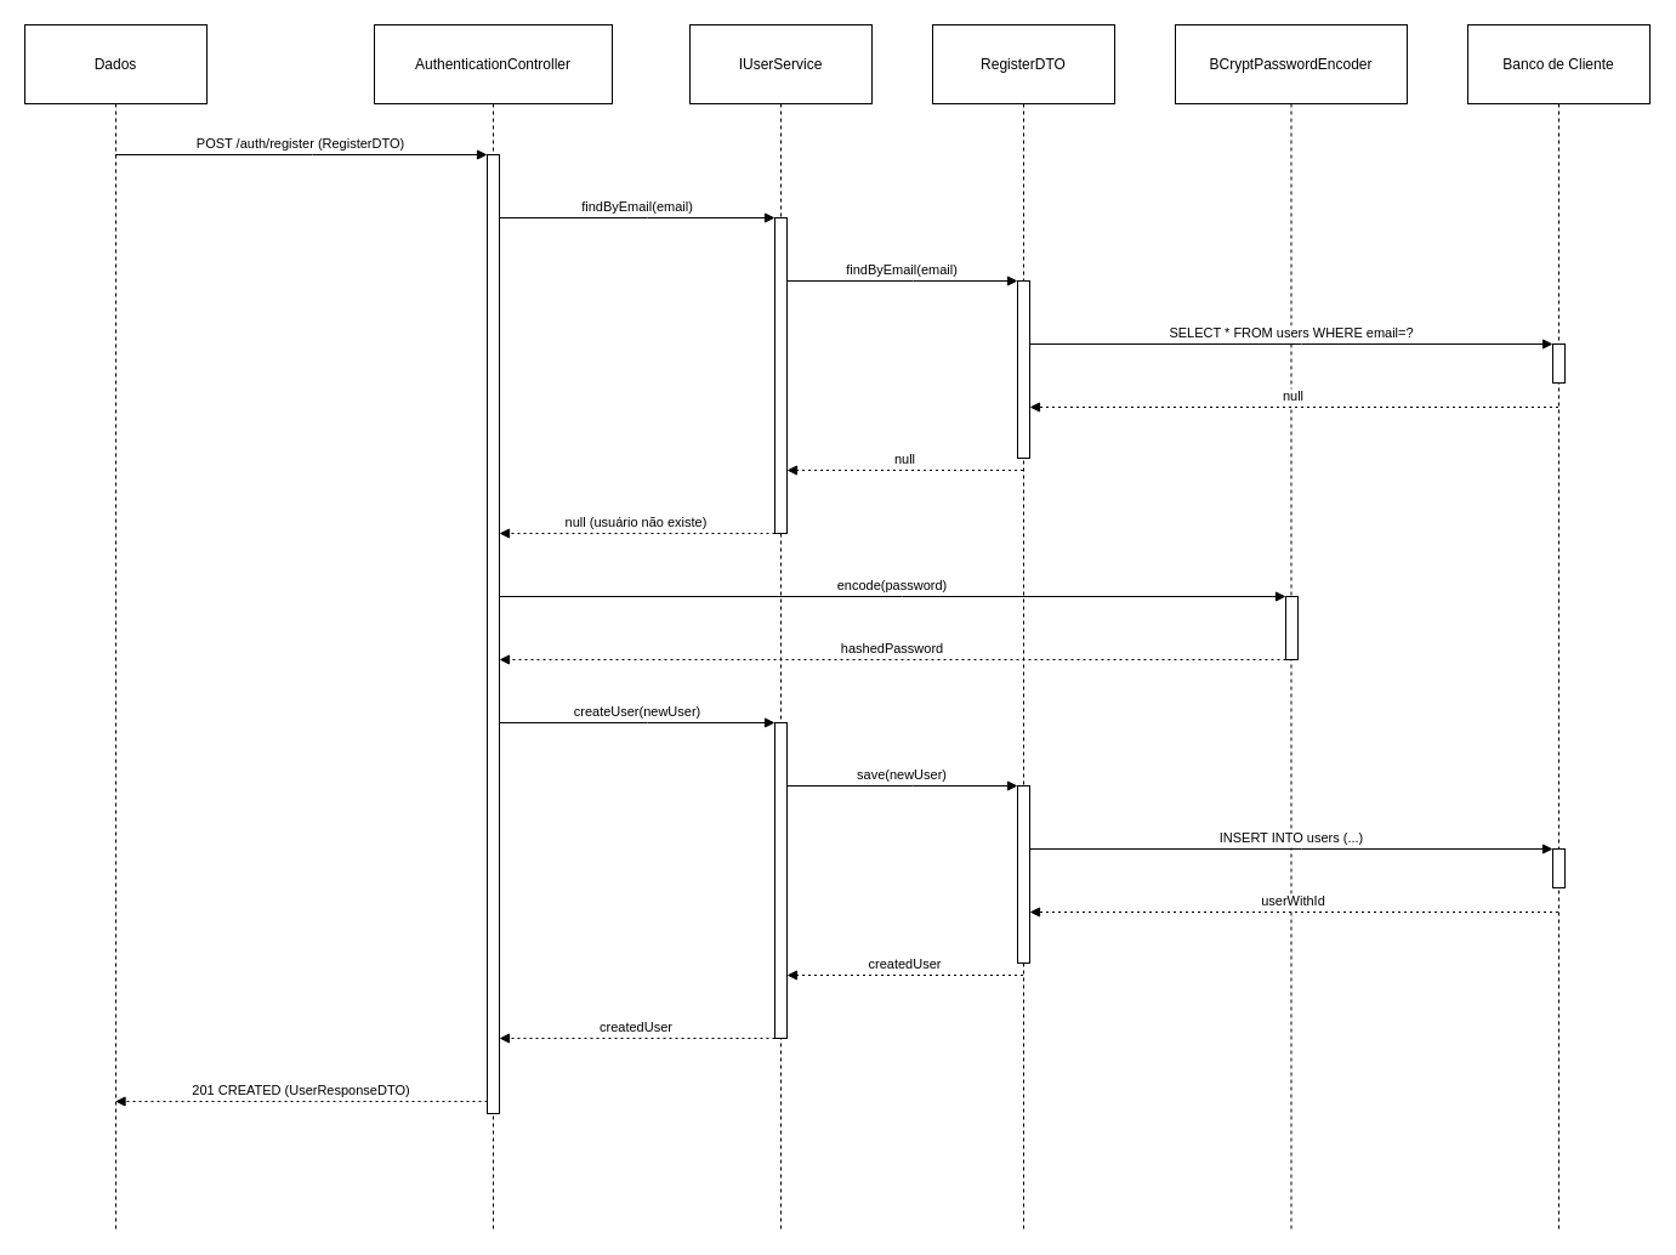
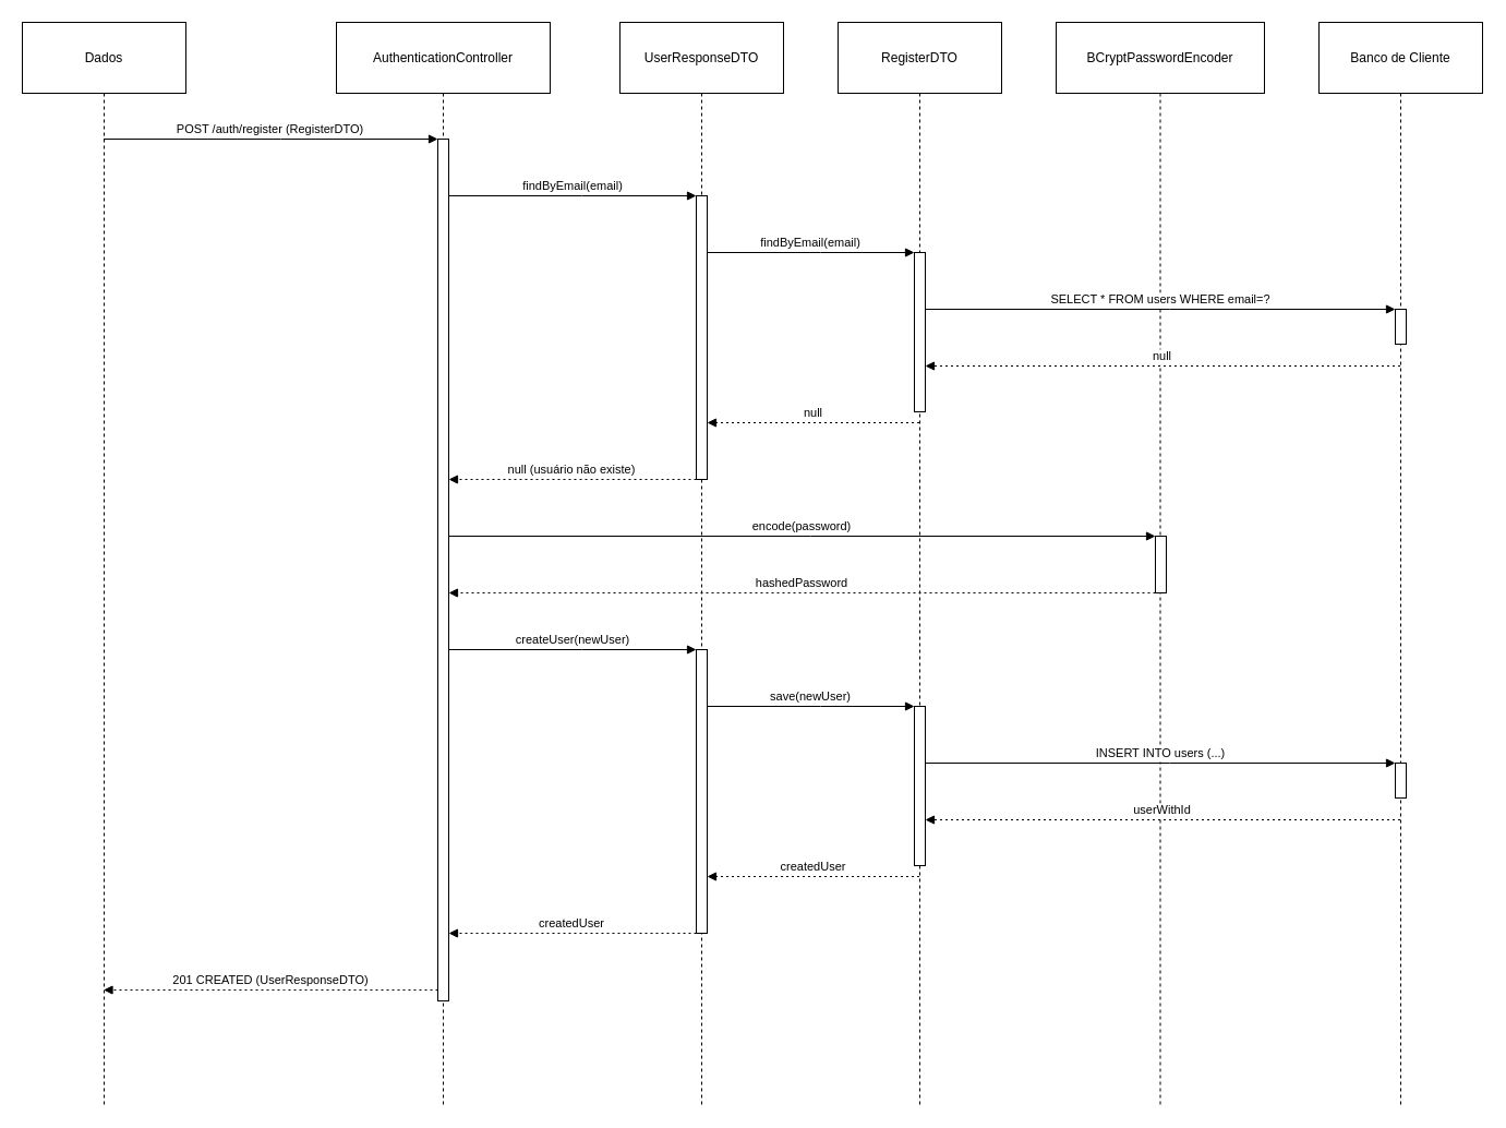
  <mxCell id="0" />
  <mxCell id="1" parent="0" />
  <mxCell id="2" value="Dados" style="shape=umlLifeline;perimeter=lifelinePerimeter;whiteSpace=wrap;container=1;dropTarget=0;collapsible=0;recursiveResize=0;outlineConnect=0;portConstraint=eastwest;newEdgeStyle={&quot;edgeStyle&quot;:&quot;elbowEdgeStyle&quot;,&quot;elbow&quot;:&quot;vertical&quot;,&quot;curved&quot;:0,&quot;rounded&quot;:0};size=65;" vertex="1" parent="1"><mxGeometry x="20" y="20" width="150" height="992" as="geometry" /></mxCell>
  <mxCell id="3" value="AuthenticationController" style="shape=umlLifeline;perimeter=lifelinePerimeter;whiteSpace=wrap;container=1;dropTarget=0;collapsible=0;recursiveResize=0;outlineConnect=0;portConstraint=eastwest;newEdgeStyle={&quot;edgeStyle&quot;:&quot;elbowEdgeStyle&quot;,&quot;elbow&quot;:&quot;vertical&quot;,&quot;curved&quot;:0,&quot;rounded&quot;:0};size=65;" vertex="1" parent="1"><mxGeometry x="308" y="20" width="196" height="992" as="geometry" /></mxCell>
  <mxCell id="4" value="" style="points=[];perimeter=orthogonalPerimeter;outlineConnect=0;targetShapes=umlLifeline;portConstraint=eastwest;newEdgeStyle={&quot;edgeStyle&quot;:&quot;elbowEdgeStyle&quot;,&quot;elbow&quot;:&quot;vertical&quot;,&quot;curved&quot;:0,&quot;rounded&quot;:0}" vertex="1" parent="3"><mxGeometry x="93" y="107" width="10" height="790" as="geometry" /></mxCell>
- <mxCell id="5" value="IUserService" style="shape=umlLifeline;perimeter=lifelinePerimeter;whiteSpace=wrap;container=1;dropTarget=0;collapsible=0;recursiveResize=0;outlineConnect=0;portConstraint=eastwest;newEdgeStyle={&quot;edgeStyle&quot;:&quot;elbowEdgeStyle&quot;,&quot;elbow&quot;:&quot;vertical&quot;,&quot;curved&quot;:0,&quot;rounded&quot;:0};size=65;" vertex="1" parent="1"><mxGeometry x="568" y="20" width="150" height="992" as="geometry" /></mxCell>
+ <mxCell id="5" value="UserResponseDTO" style="shape=umlLifeline;perimeter=lifelinePerimeter;whiteSpace=wrap;container=1;dropTarget=0;collapsible=0;recursiveResize=0;outlineConnect=0;portConstraint=eastwest;newEdgeStyle={&quot;edgeStyle&quot;:&quot;elbowEdgeStyle&quot;,&quot;elbow&quot;:&quot;vertical&quot;,&quot;curved&quot;:0,&quot;rounded&quot;:0};size=65;" vertex="1" parent="1"><mxGeometry x="568" y="20" width="150" height="992" as="geometry" /></mxCell>
  <mxCell id="6" value="" style="points=[];perimeter=orthogonalPerimeter;outlineConnect=0;targetShapes=umlLifeline;portConstraint=eastwest;newEdgeStyle={&quot;edgeStyle&quot;:&quot;elbowEdgeStyle&quot;,&quot;elbow&quot;:&quot;vertical&quot;,&quot;curved&quot;:0,&quot;rounded&quot;:0}" vertex="1" parent="5"><mxGeometry x="70" y="159" width="10" height="260" as="geometry" /></mxCell>
  <mxCell id="7" value="" style="points=[];perimeter=orthogonalPerimeter;outlineConnect=0;targetShapes=umlLifeline;portConstraint=eastwest;newEdgeStyle={&quot;edgeStyle&quot;:&quot;elbowEdgeStyle&quot;,&quot;elbow&quot;:&quot;vertical&quot;,&quot;curved&quot;:0,&quot;rounded&quot;:0}" vertex="1" parent="5"><mxGeometry x="70" y="575" width="10" height="260" as="geometry" /></mxCell>
  <mxCell id="8" value="RegisterDTO" style="shape=umlLifeline;perimeter=lifelinePerimeter;whiteSpace=wrap;container=1;dropTarget=0;collapsible=0;recursiveResize=0;outlineConnect=0;portConstraint=eastwest;newEdgeStyle={&quot;edgeStyle&quot;:&quot;elbowEdgeStyle&quot;,&quot;elbow&quot;:&quot;vertical&quot;,&quot;curved&quot;:0,&quot;rounded&quot;:0};size=65;" vertex="1" parent="1"><mxGeometry x="768" y="20" width="150" height="992" as="geometry" /></mxCell>
  <mxCell id="9" value="" style="points=[];perimeter=orthogonalPerimeter;outlineConnect=0;targetShapes=umlLifeline;portConstraint=eastwest;newEdgeStyle={&quot;edgeStyle&quot;:&quot;elbowEdgeStyle&quot;,&quot;elbow&quot;:&quot;vertical&quot;,&quot;curved&quot;:0,&quot;rounded&quot;:0}" vertex="1" parent="8"><mxGeometry x="70" y="211" width="10" height="146" as="geometry" /></mxCell>
  <mxCell id="10" value="" style="points=[];perimeter=orthogonalPerimeter;outlineConnect=0;targetShapes=umlLifeline;portConstraint=eastwest;newEdgeStyle={&quot;edgeStyle&quot;:&quot;elbowEdgeStyle&quot;,&quot;elbow&quot;:&quot;vertical&quot;,&quot;curved&quot;:0,&quot;rounded&quot;:0}" vertex="1" parent="8"><mxGeometry x="70" y="627" width="10" height="146" as="geometry" /></mxCell>
  <mxCell id="11" value="BCryptPasswordEncoder" style="shape=umlLifeline;perimeter=lifelinePerimeter;whiteSpace=wrap;container=1;dropTarget=0;collapsible=0;recursiveResize=0;outlineConnect=0;portConstraint=eastwest;newEdgeStyle={&quot;edgeStyle&quot;:&quot;elbowEdgeStyle&quot;,&quot;elbow&quot;:&quot;vertical&quot;,&quot;curved&quot;:0,&quot;rounded&quot;:0};size=65;" vertex="1" parent="1"><mxGeometry x="968" y="20" width="191" height="992" as="geometry" /></mxCell>
  <mxCell id="12" value="" style="points=[];perimeter=orthogonalPerimeter;outlineConnect=0;targetShapes=umlLifeline;portConstraint=eastwest;newEdgeStyle={&quot;edgeStyle&quot;:&quot;elbowEdgeStyle&quot;,&quot;elbow&quot;:&quot;vertical&quot;,&quot;curved&quot;:0,&quot;rounded&quot;:0}" vertex="1" parent="11"><mxGeometry x="91" y="471" width="10" height="52" as="geometry" /></mxCell>
  <mxCell id="13" value="Banco de Cliente" style="shape=umlLifeline;perimeter=lifelinePerimeter;whiteSpace=wrap;container=1;dropTarget=0;collapsible=0;recursiveResize=0;outlineConnect=0;portConstraint=eastwest;newEdgeStyle={&quot;edgeStyle&quot;:&quot;elbowEdgeStyle&quot;,&quot;elbow&quot;:&quot;vertical&quot;,&quot;curved&quot;:0,&quot;rounded&quot;:0};size=65;" vertex="1" parent="1"><mxGeometry x="1209" y="20" width="150" height="992" as="geometry" /></mxCell>
  <mxCell id="14" value="" style="points=[];perimeter=orthogonalPerimeter;outlineConnect=0;targetShapes=umlLifeline;portConstraint=eastwest;newEdgeStyle={&quot;edgeStyle&quot;:&quot;elbowEdgeStyle&quot;,&quot;elbow&quot;:&quot;vertical&quot;,&quot;curved&quot;:0,&quot;rounded&quot;:0}" vertex="1" parent="13"><mxGeometry x="70" y="263" width="10" height="32" as="geometry" /></mxCell>
  <mxCell id="15" value="" style="points=[];perimeter=orthogonalPerimeter;outlineConnect=0;targetShapes=umlLifeline;portConstraint=eastwest;newEdgeStyle={&quot;edgeStyle&quot;:&quot;elbowEdgeStyle&quot;,&quot;elbow&quot;:&quot;vertical&quot;,&quot;curved&quot;:0,&quot;rounded&quot;:0}" vertex="1" parent="13"><mxGeometry x="70" y="679" width="10" height="32" as="geometry" /></mxCell>
  <mxCell id="16" value="POST /auth/register (RegisterDTO)" style="verticalAlign=bottom;edgeStyle=elbowEdgeStyle;elbow=vertical;curved=0;rounded=0;endArrow=block;" edge="1" parent="1" source="2" target="4"><mxGeometry relative="1" as="geometry"><Array as="points"><mxPoint x="257" y="127" /></Array></mxGeometry></mxCell>
  <mxCell id="17" value="findByEmail(email)" style="verticalAlign=bottom;edgeStyle=elbowEdgeStyle;elbow=vertical;curved=0;rounded=0;endArrow=block;" edge="1" parent="1" source="4" target="6"><mxGeometry relative="1" as="geometry"><Array as="points"><mxPoint x="533" y="179" /></Array></mxGeometry></mxCell>
  <mxCell id="18" value="findByEmail(email)" style="verticalAlign=bottom;edgeStyle=elbowEdgeStyle;elbow=vertical;curved=0;rounded=0;endArrow=block;" edge="1" parent="1" source="6" target="9"><mxGeometry relative="1" as="geometry"><Array as="points"><mxPoint x="752" y="231" /></Array></mxGeometry></mxCell>
  <mxCell id="19" value="SELECT * FROM users WHERE email=?" style="verticalAlign=bottom;edgeStyle=elbowEdgeStyle;elbow=vertical;curved=0;rounded=0;endArrow=block;" edge="1" parent="1" source="9" target="14"><mxGeometry relative="1" as="geometry"><Array as="points"><mxPoint x="1072" y="283" /></Array></mxGeometry></mxCell>
  <mxCell id="20" value="null" style="verticalAlign=bottom;edgeStyle=elbowEdgeStyle;elbow=vertical;curved=0;rounded=0;dashed=1;dashPattern=2 3;endArrow=block;" edge="1" parent="1" source="13" target="9"><mxGeometry relative="1" as="geometry"><Array as="points"><mxPoint x="1075" y="335" /></Array></mxGeometry></mxCell>
  <mxCell id="21" value="null" style="verticalAlign=bottom;edgeStyle=elbowEdgeStyle;elbow=vertical;curved=0;rounded=0;dashed=1;dashPattern=2 3;endArrow=block;" edge="1" parent="1" source="8" target="6"><mxGeometry relative="1" as="geometry"><Array as="points"><mxPoint x="755" y="387" /></Array></mxGeometry></mxCell>
  <mxCell id="22" value="null (usuário não existe)" style="verticalAlign=bottom;edgeStyle=elbowEdgeStyle;elbow=vertical;curved=0;rounded=0;dashed=1;dashPattern=2 3;endArrow=block;" edge="1" parent="1" source="6" target="4"><mxGeometry relative="1" as="geometry"><Array as="points"><mxPoint x="536" y="439" /></Array></mxGeometry></mxCell>
  <mxCell id="23" value="encode(password)" style="verticalAlign=bottom;edgeStyle=elbowEdgeStyle;elbow=vertical;curved=0;rounded=0;endArrow=block;" edge="1" parent="1" source="4" target="12"><mxGeometry relative="1" as="geometry"><Array as="points"><mxPoint x="743" y="491" /></Array></mxGeometry></mxCell>
  <mxCell id="24" value="hashedPassword" style="verticalAlign=bottom;edgeStyle=elbowEdgeStyle;elbow=vertical;curved=0;rounded=0;dashed=1;dashPattern=2 3;endArrow=block;" edge="1" parent="1" source="12" target="4"><mxGeometry relative="1" as="geometry"><Array as="points"><mxPoint x="746" y="543" /></Array></mxGeometry></mxCell>
  <mxCell id="25" value="createUser(newUser)" style="verticalAlign=bottom;edgeStyle=elbowEdgeStyle;elbow=vertical;curved=0;rounded=0;endArrow=block;" edge="1" parent="1" source="4" target="7"><mxGeometry relative="1" as="geometry"><Array as="points"><mxPoint x="533" y="595" /></Array></mxGeometry></mxCell>
  <mxCell id="26" value="save(newUser)" style="verticalAlign=bottom;edgeStyle=elbowEdgeStyle;elbow=vertical;curved=0;rounded=0;endArrow=block;" edge="1" parent="1" source="7" target="10"><mxGeometry relative="1" as="geometry"><Array as="points"><mxPoint x="752" y="647" /></Array></mxGeometry></mxCell>
  <mxCell id="27" value="INSERT INTO users (...)" style="verticalAlign=bottom;edgeStyle=elbowEdgeStyle;elbow=vertical;curved=0;rounded=0;endArrow=block;" edge="1" parent="1" source="10" target="15"><mxGeometry relative="1" as="geometry"><Array as="points"><mxPoint x="1072" y="699" /></Array></mxGeometry></mxCell>
  <mxCell id="28" value="userWithId" style="verticalAlign=bottom;edgeStyle=elbowEdgeStyle;elbow=vertical;curved=0;rounded=0;dashed=1;dashPattern=2 3;endArrow=block;" edge="1" parent="1" source="13" target="10"><mxGeometry relative="1" as="geometry"><Array as="points"><mxPoint x="1075" y="751" /></Array></mxGeometry></mxCell>
  <mxCell id="29" value="createdUser" style="verticalAlign=bottom;edgeStyle=elbowEdgeStyle;elbow=vertical;curved=0;rounded=0;dashed=1;dashPattern=2 3;endArrow=block;" edge="1" parent="1" source="8" target="7"><mxGeometry relative="1" as="geometry"><Array as="points"><mxPoint x="755" y="803" /></Array></mxGeometry></mxCell>
  <mxCell id="30" value="createdUser" style="verticalAlign=bottom;edgeStyle=elbowEdgeStyle;elbow=vertical;curved=0;rounded=0;dashed=1;dashPattern=2 3;endArrow=block;" edge="1" parent="1" source="7" target="4"><mxGeometry relative="1" as="geometry"><Array as="points"><mxPoint x="536" y="855" /></Array></mxGeometry></mxCell>
  <mxCell id="31" value="201 CREATED (UserResponseDTO)" style="verticalAlign=bottom;edgeStyle=elbowEdgeStyle;elbow=vertical;curved=0;rounded=0;dashed=1;dashPattern=2 3;endArrow=block;" edge="1" parent="1" source="4" target="2"><mxGeometry relative="1" as="geometry"><Array as="points"><mxPoint x="260" y="907" /></Array></mxGeometry></mxCell>
